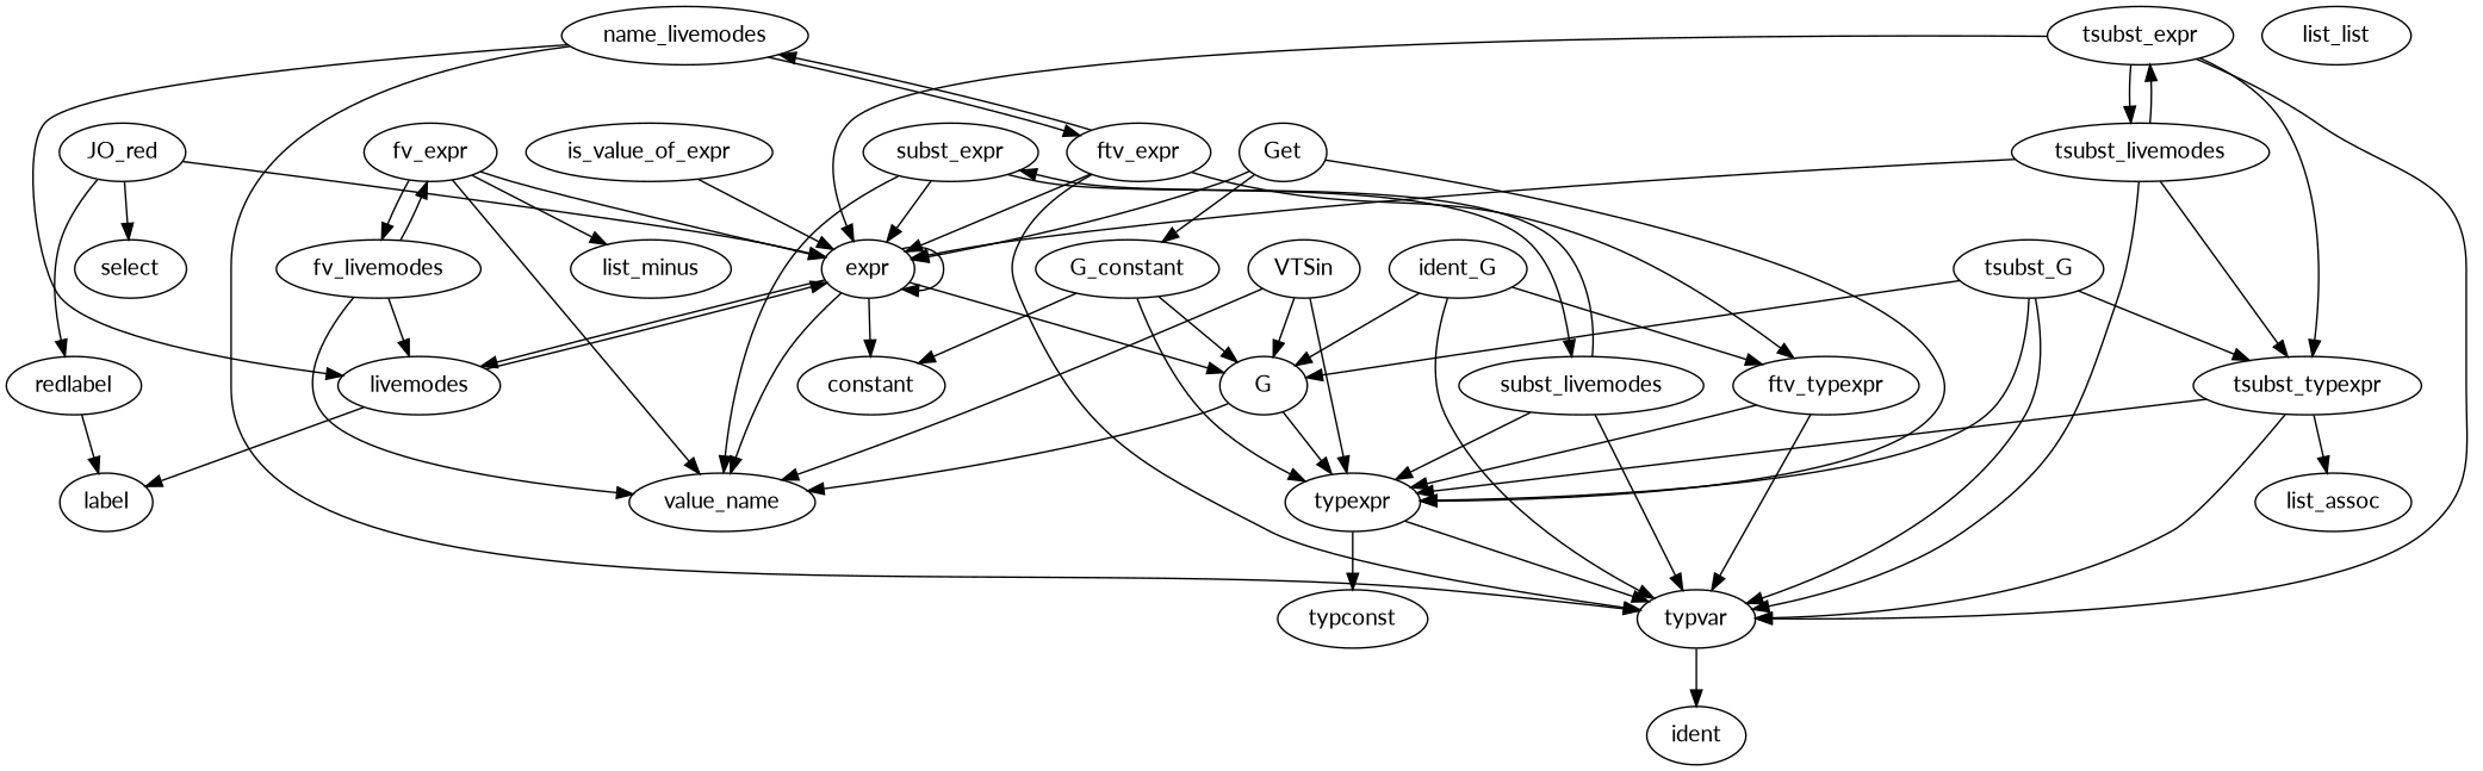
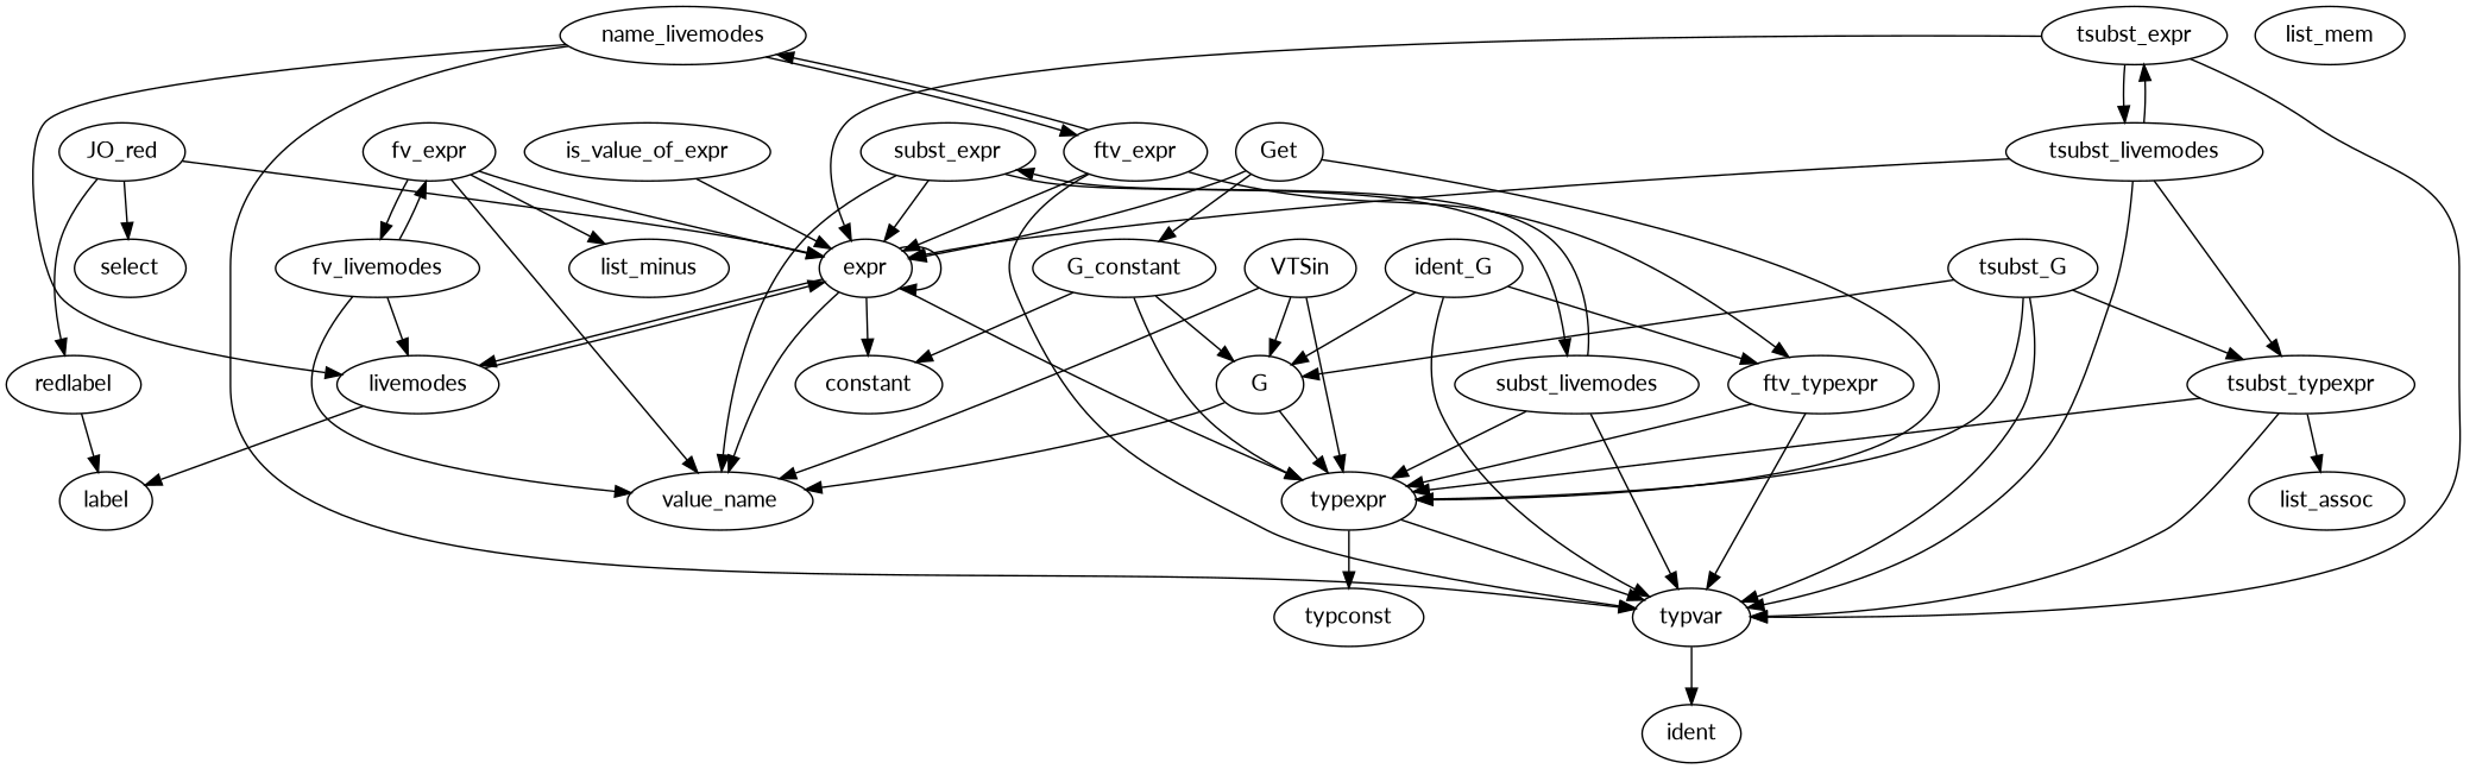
  digraph {
    fontname=Lato
    node [fontname=Lato]
    edge [fontname=Lato]
    typvar
    ident
    typexpr
    typconst
    livemodes
    label
    expr
    value_name
    constant
    redlabel
    G
    is_value_of_expr
-   list_mem [label=list_list]
+   list_mem
    tsubst_typexpr
    list_assoc
    tsubst_G
    subst_expr
    subst_livemodes
    tsubst_expr
    tsubst_livemodes
    ftv_typexpr
    ftv_expr
    n23 [label=name_livemodes]
    n24 [label=ident_G]
    fv_expr
    list_minus
    fv_livemodes
    VTSin
    G_constant
    Get
    JO_red
    select
    typvar -> ident
    typexpr -> typvar
    typexpr -> typconst
    livemodes -> label
    livemodes -> expr
-   expr -> G
+   expr -> typexpr
    expr -> livemodes
    expr -> expr
    expr -> value_name
    expr -> constant
    redlabel -> label
    G -> typexpr
    G -> value_name
    is_value_of_expr -> expr
    tsubst_typexpr -> typvar
    tsubst_typexpr -> typexpr
    tsubst_typexpr -> list_assoc
    tsubst_G -> typvar
    tsubst_G -> typexpr
    tsubst_G -> G
    tsubst_G -> tsubst_typexpr
    subst_expr -> expr
    subst_expr -> value_name
    subst_expr -> subst_livemodes
    subst_livemodes -> typvar
    subst_livemodes -> typexpr
    subst_livemodes -> subst_expr
    tsubst_expr -> typvar
    tsubst_expr -> expr
-   tsubst_expr -> tsubst_typexpr
    tsubst_expr -> tsubst_livemodes
    tsubst_livemodes -> typvar
    tsubst_livemodes -> expr
    tsubst_livemodes -> tsubst_typexpr
    tsubst_livemodes -> tsubst_expr
    ftv_typexpr -> typvar
    ftv_typexpr -> typexpr
    ftv_expr -> typvar
    ftv_expr -> expr
    ftv_expr -> ftv_typexpr
    ftv_expr -> n23
    n23 -> typvar
    n23 -> livemodes
    n23 -> ftv_expr
    n24 -> typvar
    n24 -> G
    n24 -> ftv_typexpr
    fv_expr -> expr
    fv_expr -> value_name
    fv_expr -> list_minus
    fv_expr -> fv_livemodes
    fv_livemodes -> livemodes
    fv_livemodes -> value_name
    fv_livemodes -> fv_expr
    VTSin -> typexpr
    VTSin -> value_name
    VTSin -> G
    G_constant -> typexpr
    G_constant -> constant
    G_constant -> G
    Get -> typexpr
    Get -> expr
    Get -> G_constant
    JO_red -> expr
    JO_red -> redlabel
    JO_red -> select
  }
